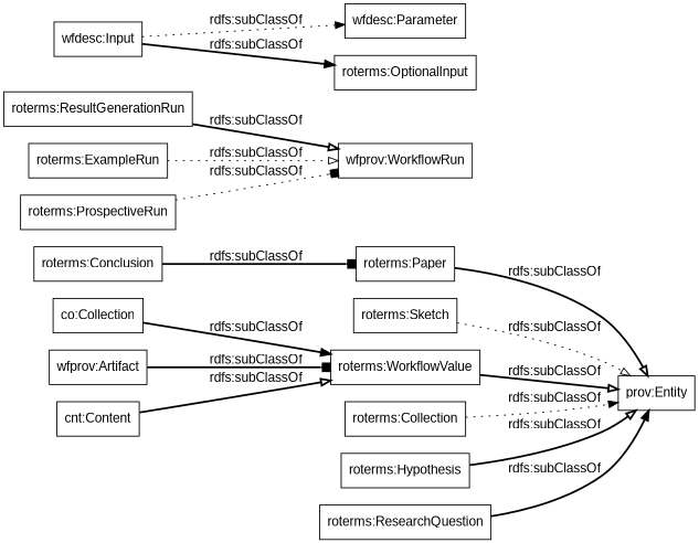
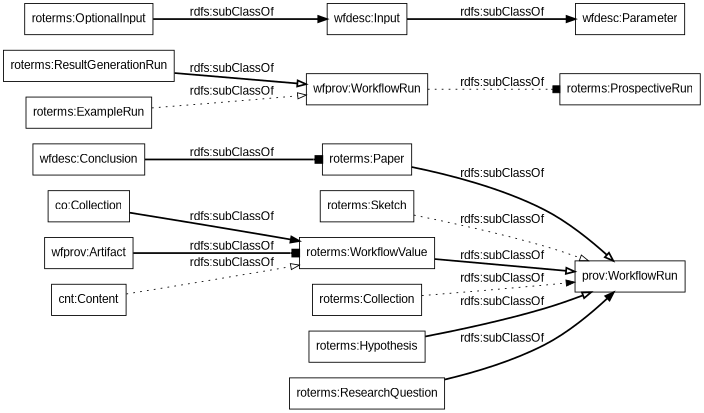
  digraph {
    fontname="Liberation Sans"
    rankdir=LR
    node [color=black fontname="Liberation Sans" shape=rectangle]
    edge [arrowhead=onormal fontname="Liberation Sans" style=bold]
    "co:Collection"
    "roterms:WorkflowValue"
-   "prov:Entity"
+   "prov:Entity" [label="prov:WorkflowRun"]
    "roterms:Sketch"
    "roterms:ResultGenerationRun"
    "wfprov:WorkflowRun"
-   "roterms:Conclusion"
+   "roterms:Conclusion" [label="wfdesc:Conclusion"]
    "roterms:Paper"
    "wfdesc:Input"
    "wfdesc:Parameter"
    "roterms:OptionalInput"
    "cnt:Content"
    "wfprov:Artifact"
    "roterms:ExampleRun"
    n15 [label="roterms:Collection"]
    "roterms:Hypothesis"
    "roterms:ProspectiveRun"
    "roterms:ResearchQuestion"
    "co:Collection" -> "roterms:WorkflowValue" [arrowhead=normal label="rdfs:subClassOf"]
    "roterms:WorkflowValue" -> "prov:Entity" [label="rdfs:subClassOf"]
    "roterms:Sketch" -> "prov:Entity" [label="rdfs:subClassOf" style=dotted]
    "roterms:ResultGenerationRun" -> "wfprov:WorkflowRun" [label="rdfs:subClassOf"]
    "roterms:Conclusion" -> "roterms:Paper" [arrowhead=box label="rdfs:subClassOf"]
    "roterms:Paper" -> "prov:Entity" [label="rdfs:subClassOf"]
-   "wfdesc:Input" -> "wfdesc:Parameter" [arrowhead=normal label="rdfs:subClassOf" style=dotted]
-   "wfdesc:Input" -> "roterms:OptionalInput" [arrowhead=normal label="rdfs:subClassOf"]
-   "cnt:Content" -> "roterms:WorkflowValue" [label="rdfs:subClassOf"]
+   "wfdesc:Input" -> "wfdesc:Parameter" [arrowhead=normal label="rdfs:subClassOf"]
+   "roterms:OptionalInput" -> "wfdesc:Input" [arrowhead=normal label="rdfs:subClassOf"]
+   "cnt:Content" -> "roterms:WorkflowValue" [label="rdfs:subClassOf" style=dotted]
    "wfprov:Artifact" -> "roterms:WorkflowValue" [arrowhead=box label="rdfs:subClassOf"]
    "roterms:ExampleRun" -> "wfprov:WorkflowRun" [label="rdfs:subClassOf" style=dotted]
    n15 -> "prov:Entity" [arrowhead=normal label="rdfs:subClassOf" style=dotted]
    "roterms:Hypothesis" -> "prov:Entity" [label="rdfs:subClassOf"]
-   "roterms:ProspectiveRun" -> "wfprov:WorkflowRun" [arrowhead=box label="rdfs:subClassOf" style=dotted]
+   "wfprov:WorkflowRun" -> "roterms:ProspectiveRun" [arrowhead=box label="rdfs:subClassOf" style=dotted]
    "roterms:ResearchQuestion" -> "prov:Entity" [arrowhead=normal label="rdfs:subClassOf"]
  }
